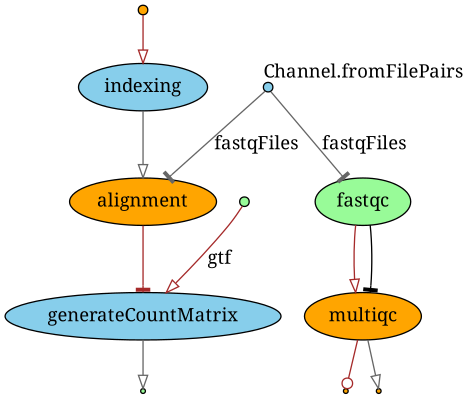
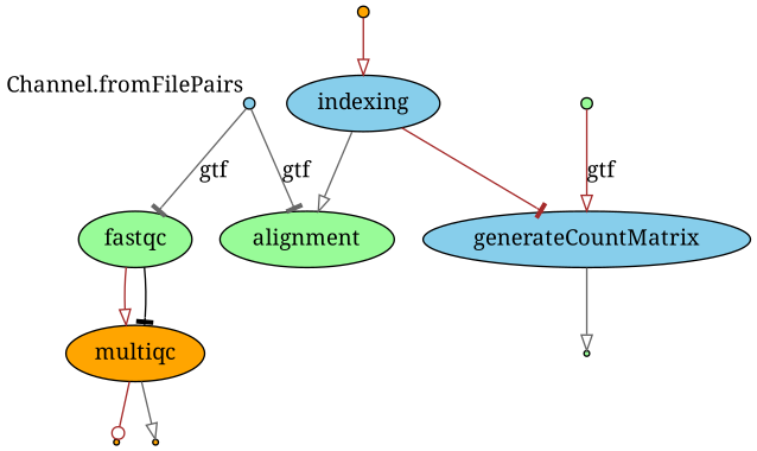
  digraph {
    fontname="Noto Serif"
    node [shape=point style=filled fillcolor=orange fontname="Noto Serif"]
    edge [color=brown arrowhead=onormal fontname="Noto Serif"]
    v0 [fixedsize=true width=0.1]
    n2 [label=indexing fillcolor=skyblue shape=""]
-   n3 [label=alignment shape=""]
+   n3 [label=alignment fillcolor=palegreen shape=""]
    n4 [label=generateCountMatrix fillcolor=skyblue shape=""]
    v2 [fixedsize=true width=0.1 xlabel="Channel.fromFilePairs" fillcolor=skyblue]
    n6 [label=fastqc fillcolor=palegreen shape=""]
    n7 [label=multiqc shape=""]
    v6
    v5
    v10 [fillcolor=palegreen]
    v8 [fixedsize=true width=0.1 fillcolor=palegreen]
    v0 -> n2
    n2 -> n3 [color=gray40]
-   n3 -> n4 [arrowhead=tee]
+   n2 -> n4 [arrowhead=tee]
    n4 -> v10 [color=gray40]
-   v2 -> n3 [label=fastqFiles color=gray40 arrowhead=tee]
-   v2 -> n6 [label=fastqFiles color=gray40 arrowhead=tee]
+   v2 -> n3 [label=gtf color=gray40 arrowhead=tee]
+   v2 -> n6 [label=gtf color=gray40 arrowhead=tee]
    n6 -> n7
    n6 -> n7 [color=black arrowhead=tee]
    n7 -> v6 [arrowhead=odot]
    n7 -> v5 [color=gray40]
    v8 -> n4 [label=gtf]
  }
